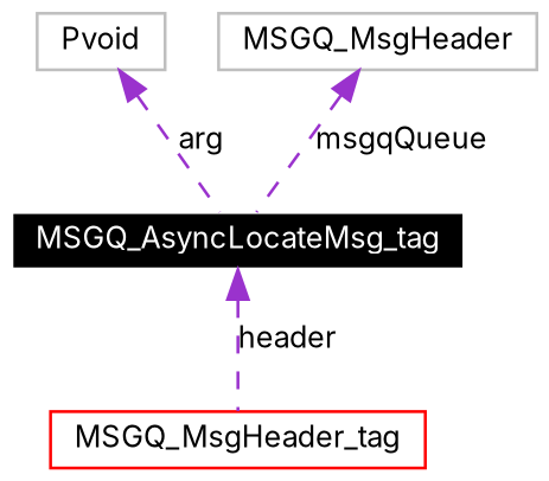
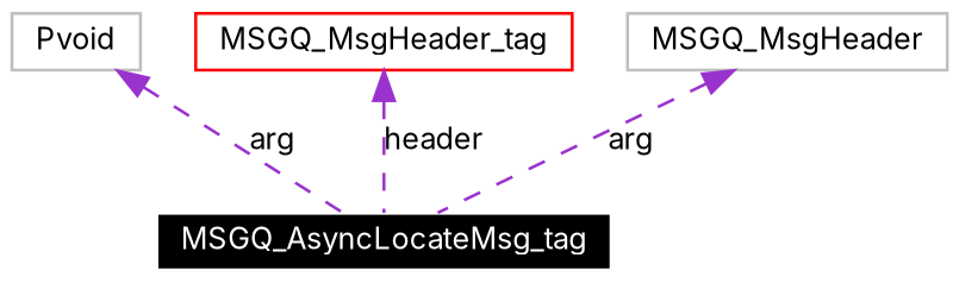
  digraph {
    fontname=Inter
    node [color=grey75 fillcolor=white fontname=Inter fontsize=10 shape=record style=filled]
    edge [color=darkorchid3 dir=back fontname=Inter fontsize=10 labelfontname=Helvetica labelfontsize=10 style=dashed]
    n1 [color=white fillcolor=black fontcolor=white height=0.2 label=MSGQ_AsyncLocateMsg_tag width=0.4]
    n2 [height=0.2 label=Pvoid width=0.4]
    n3 [color=red height=0.2 label=MSGQ_MsgHeader_tag width=0.4]
    n4 [height=0.2 label=MSGQ_MsgHeader width=0.4]
    n2 -> n1 [label=arg]
-   n1 -> n3 [label=header]
-   n4 -> n1 [label=msgqQueue]
+   n3 -> n1 [label=header]
+   n4 -> n1 [label=arg]
  }
